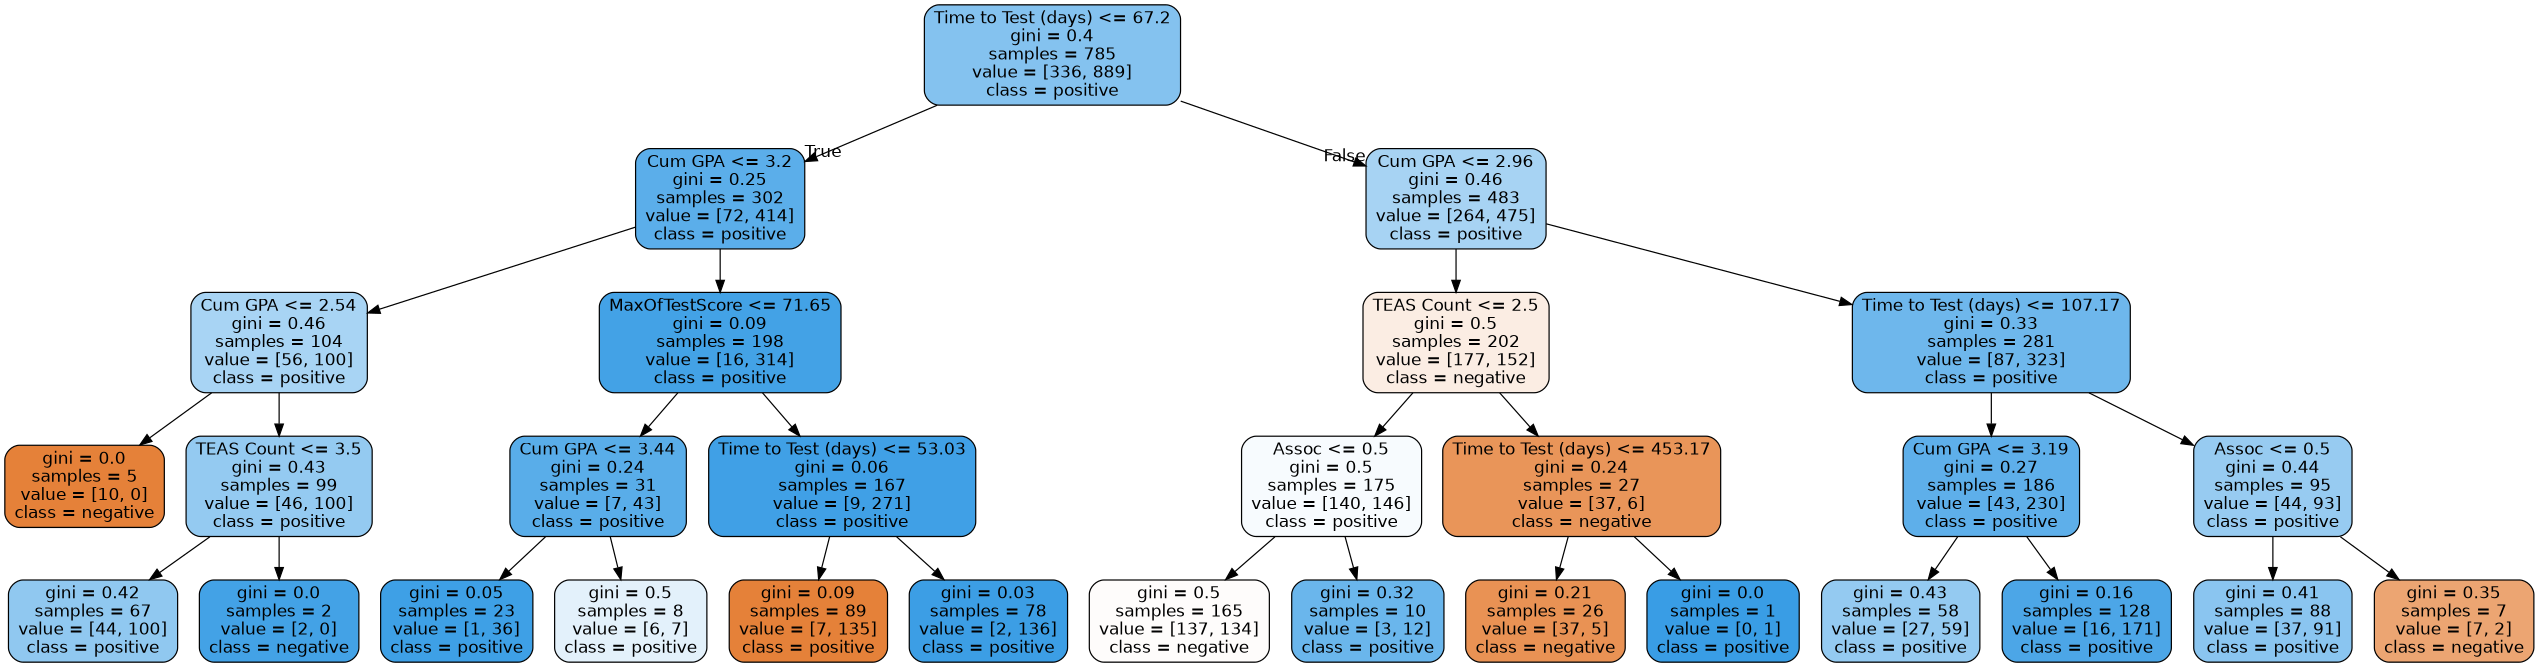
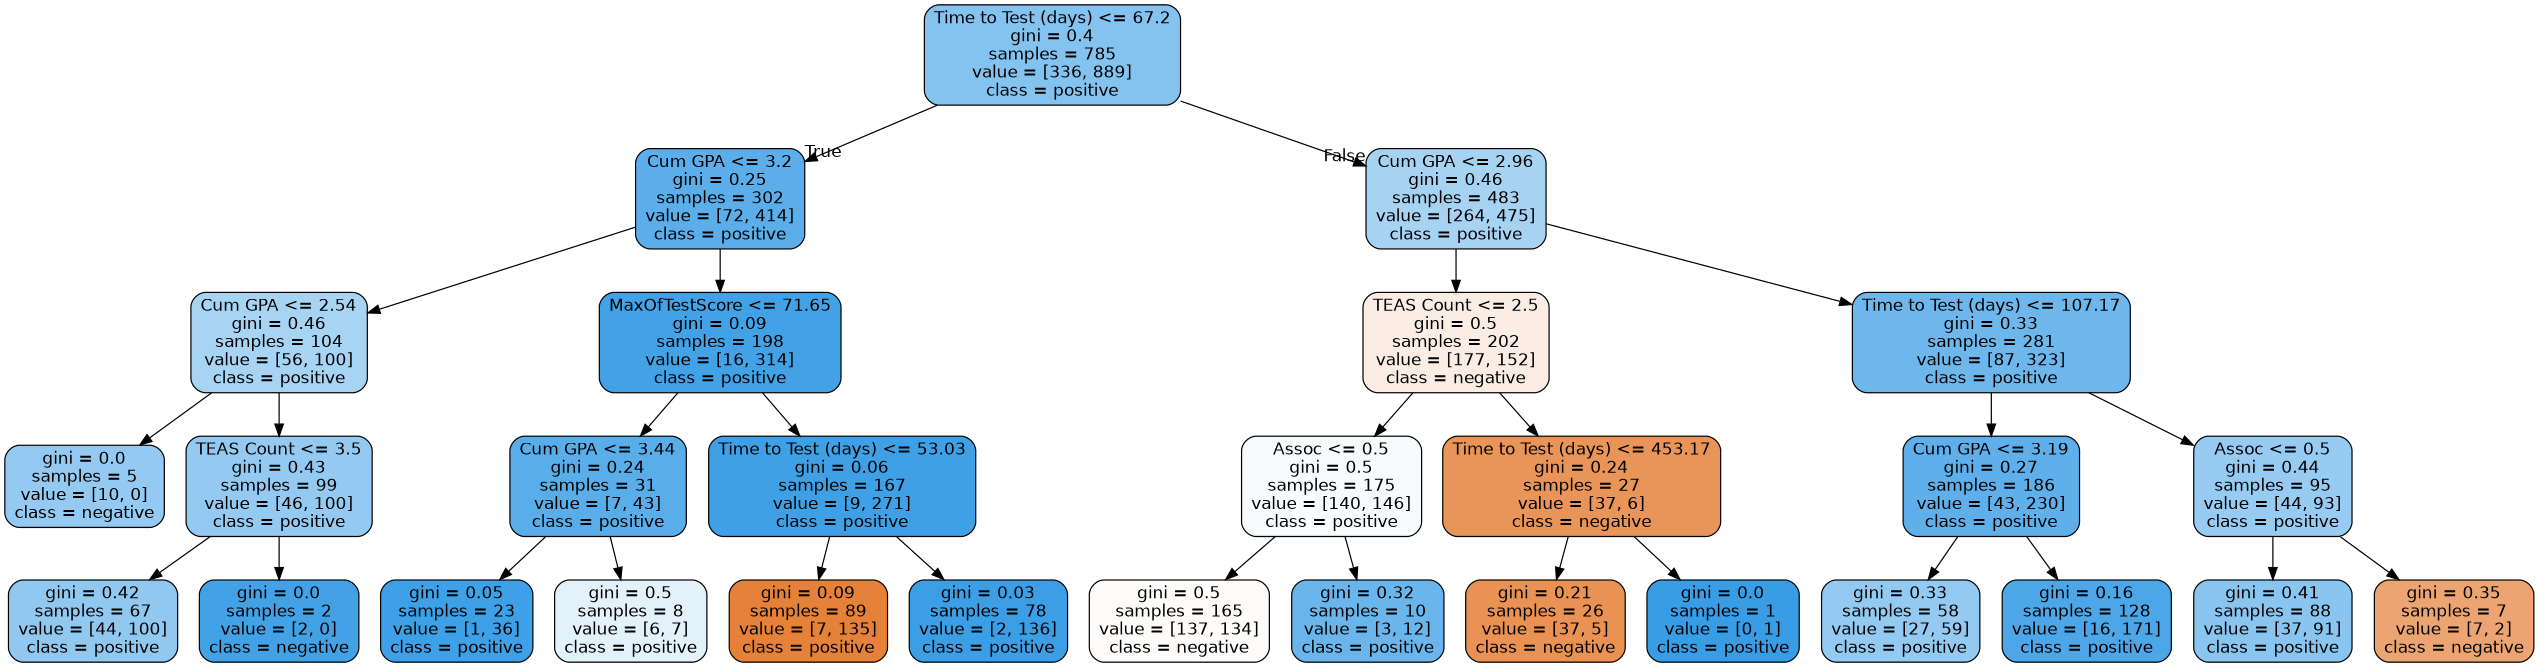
  digraph {
    node [color=black fillcolor="#43a2e6" fontname=helvetica shape=box style="filled, rounded"]
    edge [fontname=helvetica]
    n1 [fillcolor="#84c2ef" label="Time to Test (days) <= 67.2\ngini = 0.4\nsamples = 785\nvalue = [336, 889]\nclass = positive"]
    n2 [fillcolor="#5baeea" label="Cum GPA <= 3.2\ngini = 0.25\nsamples = 302\nvalue = [72, 414]\nclass = positive"]
    n3 [fillcolor="#a7d3f3" label="Cum GPA <= 2.96\ngini = 0.46\nsamples = 483\nvalue = [264, 475]\nclass = positive"]
    n4 [fillcolor="#a8d4f4" label="Cum GPA <= 2.54\ngini = 0.46\nsamples = 104\nvalue = [56, 100]\nclass = positive"]
    n5 [label="MaxOfTestScore <= 71.65\ngini = 0.09\nsamples = 198\nvalue = [16, 314]\nclass = positive"]
    n6 [fillcolor="#fbede3" label="TEAS Count <= 2.5\ngini = 0.5\nsamples = 202\nvalue = [177, 152]\nclass = negative"]
    n7 [fillcolor="#6eb7ec" label="Time to Test (days) <= 107.17\ngini = 0.33\nsamples = 281\nvalue = [87, 323]\nclass = positive"]
-   n8 [fillcolor="#e58139" label="gini = 0.0\nsamples = 5\nvalue = [10, 0]\nclass = negative"]
+   n8 [fillcolor="#94caf1" label="gini = 0.0\nsamples = 5\nvalue = [10, 0]\nclass = negative"]
    n9 [fillcolor="#94caf1" label="TEAS Count <= 3.5\ngini = 0.43\nsamples = 99\nvalue = [46, 100]\nclass = positive"]
    n10 [fillcolor="#59ade9" label="Cum GPA <= 3.44\ngini = 0.24\nsamples = 31\nvalue = [7, 43]\nclass = positive"]
    n11 [fillcolor="#40a0e6" label="Time to Test (days) <= 53.03\ngini = 0.06\nsamples = 167\nvalue = [9, 271]\nclass = positive"]
    n12 [fillcolor="#90c8f0" label="gini = 0.42\nsamples = 67\nvalue = [44, 100]\nclass = positive"]
    n13 [label="gini = 0.0\nsamples = 2\nvalue = [2, 0]\nclass = negative"]
    n14 [fillcolor="#3ea0e6" label="gini = 0.05\nsamples = 23\nvalue = [1, 36]\nclass = positive"]
    n15 [fillcolor="#e3f1fb" label="gini = 0.5\nsamples = 8\nvalue = [6, 7]\nclass = positive"]
    n16 [fillcolor="#e58139" label="gini = 0.09\nsamples = 89\nvalue = [7, 135]\nclass = positive"]
    n17 [fillcolor="#3c9ee5" label="gini = 0.03\nsamples = 78\nvalue = [2, 136]\nclass = positive"]
    n18 [fillcolor="#f7fbfe" label="Assoc <= 0.5\ngini = 0.5\nsamples = 175\nvalue = [140, 146]\nclass = positive"]
    n19 [fillcolor="#e99559" label="Time to Test (days) <= 453.17\ngini = 0.24\nsamples = 27\nvalue = [37, 6]\nclass = negative"]
    n20 [fillcolor="#5eafea" label="Cum GPA <= 3.19\ngini = 0.27\nsamples = 186\nvalue = [43, 230]\nclass = positive"]
    n21 [fillcolor="#97cbf1" label="Assoc <= 0.5\ngini = 0.44\nsamples = 95\nvalue = [44, 93]\nclass = positive"]
    n22 [fillcolor="#fefcfb" label="gini = 0.5\nsamples = 165\nvalue = [137, 134]\nclass = negative"]
    n23 [fillcolor="#6ab6ec" label="gini = 0.32\nsamples = 10\nvalue = [3, 12]\nclass = positive"]
    n24 [fillcolor="#e99254" label="gini = 0.21\nsamples = 26\nvalue = [37, 5]\nclass = negative"]
    n25 [fillcolor="#399de5" label="gini = 0.0\nsamples = 1\nvalue = [0, 1]\nclass = positive"]
-   n26 [fillcolor="#94caf1" label="gini = 0.43\nsamples = 58\nvalue = [27, 59]\nclass = positive"]
+   n26 [fillcolor="#94caf1" label="gini = 0.33\nsamples = 58\nvalue = [27, 59]\nclass = positive"]
    n27 [fillcolor="#4ca6e7" label="gini = 0.16\nsamples = 128\nvalue = [16, 171]\nclass = positive"]
    n28 [fillcolor="#8ac5f0" label="gini = 0.41\nsamples = 88\nvalue = [37, 91]\nclass = positive"]
    n29 [fillcolor="#eca572" label="gini = 0.35\nsamples = 7\nvalue = [7, 2]\nclass = negative"]
    n1 -> n2 [headlabel=True labelangle=45 labeldistance=2.5]
    n1 -> n3 [headlabel=False labelangle=-45 labeldistance=2.5]
    n2 -> n4
    n2 -> n5
    n3 -> n6
    n3 -> n7
    n4 -> n8
    n4 -> n9
    n5 -> n10
    n5 -> n11
    n6 -> n18
    n6 -> n19
    n7 -> n20
    n7 -> n21
    n9 -> n12
    n9 -> n13
    n10 -> n14
    n10 -> n15
    n11 -> n16
    n11 -> n17
    n18 -> n22
    n18 -> n23
    n19 -> n24
    n19 -> n25
    n20 -> n26
    n20 -> n27
    n21 -> n28
    n21 -> n29
  }
